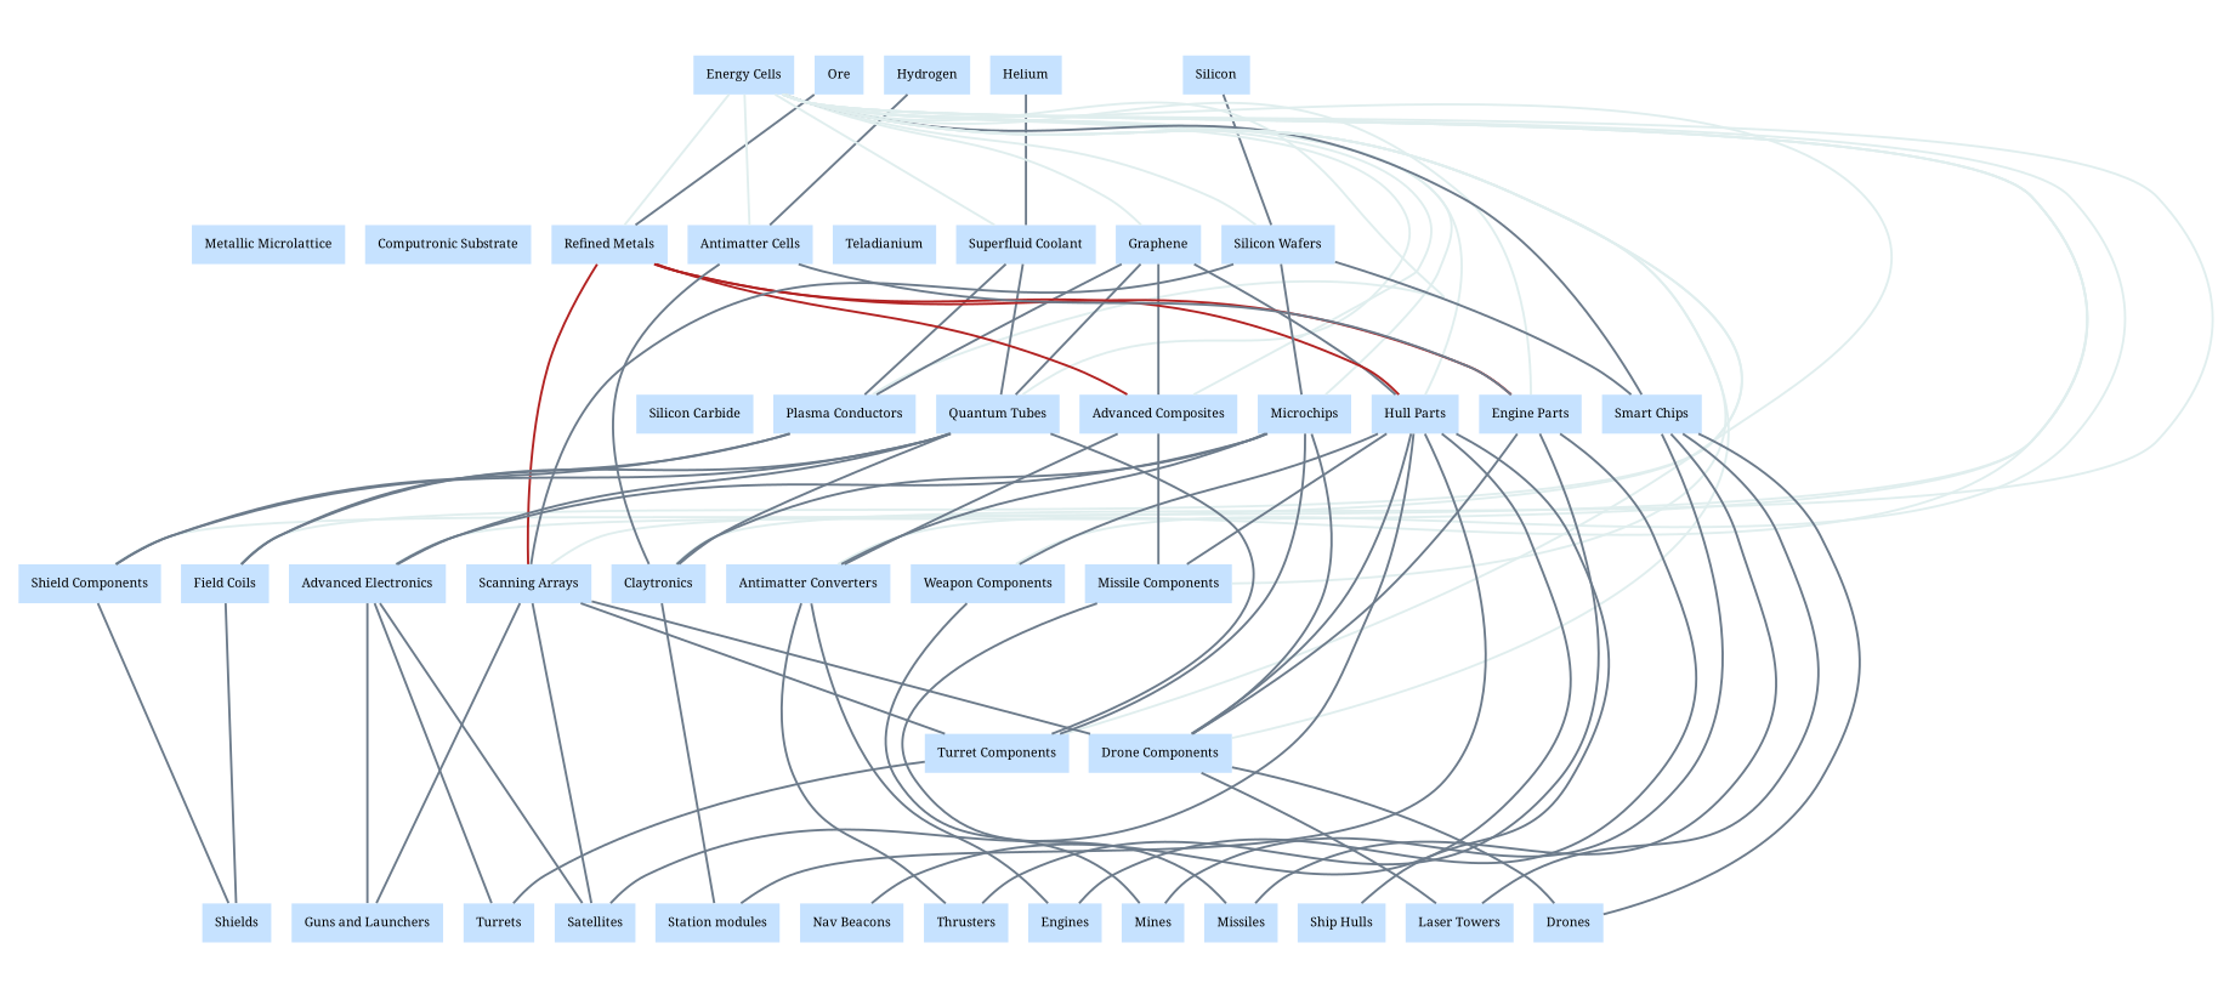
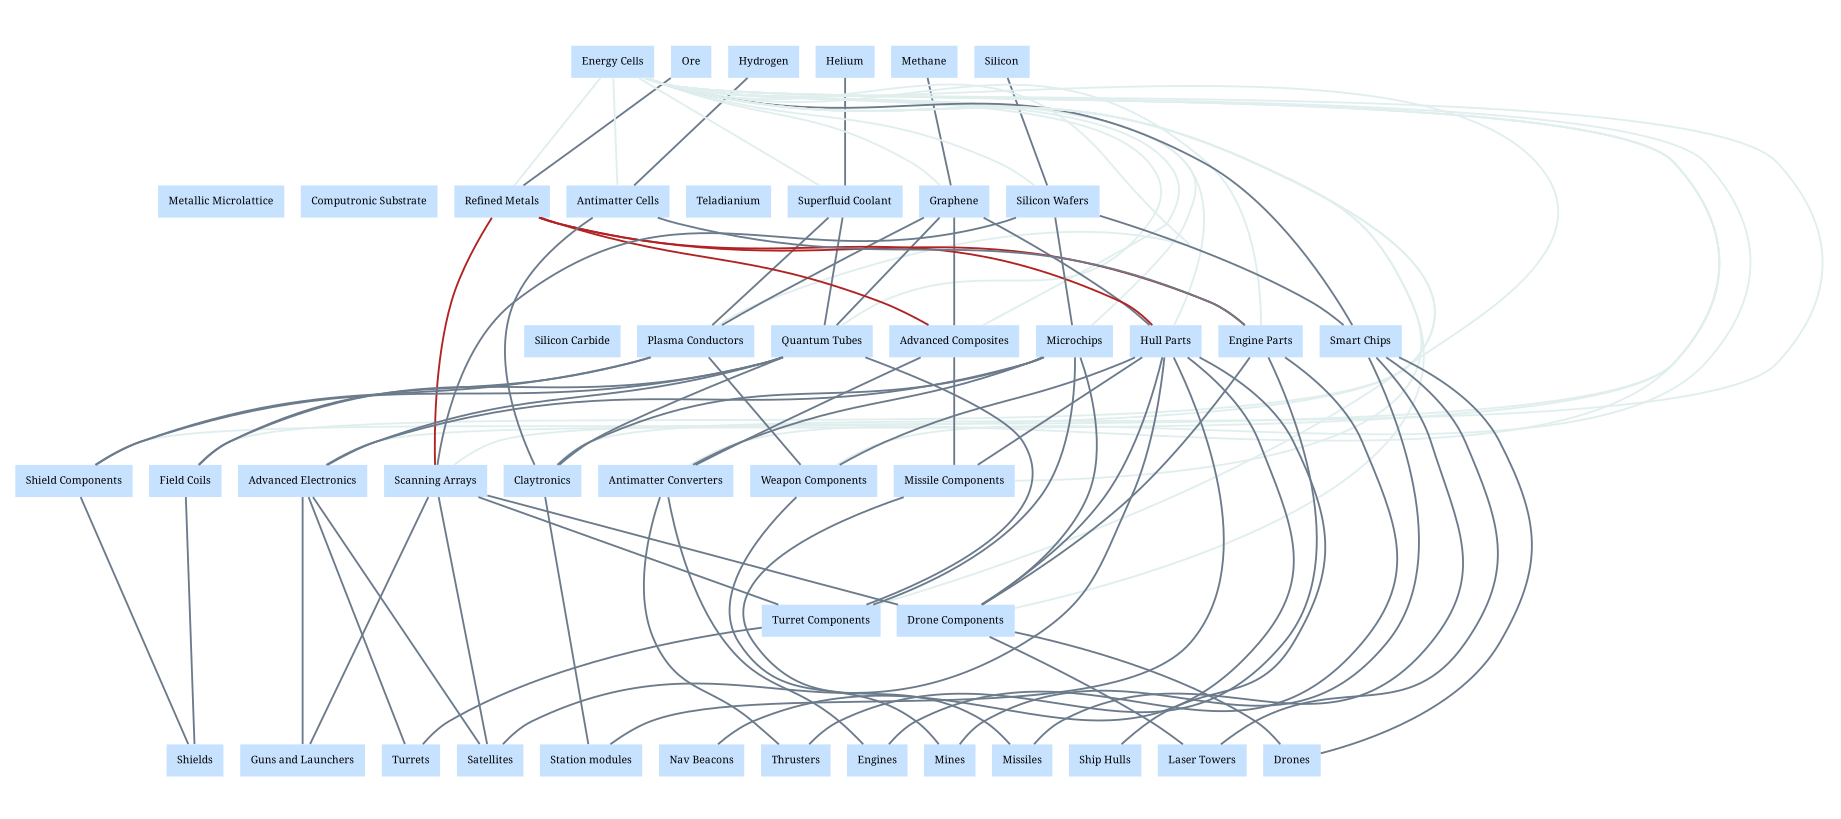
  graph {
    compound=true
    fontname="Noto Serif"
    nodesep=0.3
    ranksep=2
    node [color=slategray1 colour=lightsteelblue2 fontname="Noto Serif" margin=0.2 penwidth=0 shape=box style=filled]
    edge [color=slategray4 constraint=true fontname="Noto Serif" penwidth=2.5]
    Helium
+   Methane
    Ore
    Hydrogen
    Silicon
    "Energy Cells"
    "Superfluid Coolant"
    Graphene
    "Refined Metals"
    Teladianium
    "Antimatter Cells"
    "Silicon Wafers"
    "Computronic Substrate"
    "Metallic Microlattice"
    "Plasma Conductors"
    "Quantum Tubes"
    "Advanced Composites"
    "Hull Parts"
    "Engine Parts"
    Microchips
    "Smart Chips"
    "Silicon Carbide"
    "Drone Components"
    "Turret Components"
    "Missile Components"
    "Field Coils"
    "Shield Components"
    "Antimatter Converters"
    "Weapon Components"
    "Scanning Arrays" [colour=orange1]
    Claytronics
    "Advanced Electronics"
    "Ship Hulls"
    "Nav Beacons"
    Missiles
    "Station modules" [colour=hotpink1]
    Engines [colour=hotpink1]
    Thrusters [colour=hotpink1]
    Mines
    Drones
    "Laser Towers"
    Shields [colour=hotpink1]
    Turrets [colour=hotpink1]
    "Guns and Launchers" [colour=hotpink1]
    Satellites
    subgraph sub_1 {
      cluster=true
      label=Harvested
      Helium
+     Methane
      Ore
      Hydrogen
      Silicon
      "Energy Cells"
    }
    subgraph sub_2 {
      cluster=true
      label=Refined
      "Superfluid Coolant"
      Graphene
      "Refined Metals"
      Teladianium
      "Antimatter Cells"
      "Silicon Wafers"
      "Computronic Substrate"
      "Metallic Microlattice"
    }
    subgraph sub_3 {
      cluster=true
      label=Advanced
      "Plasma Conductors"
      "Quantum Tubes"
      "Advanced Composites"
      "Hull Parts"
      "Engine Parts"
      Microchips
      "Smart Chips"
      "Silicon Carbide"
    }
    subgraph sub_4 {
      cluster=true
      label=Components
      "Drone Components"
      "Turret Components"
      "Missile Components"
      "Field Coils"
      "Shield Components"
      "Antimatter Converters"
      "Weapon Components"
      "Scanning Arrays"
      Claytronics
      "Advanced Electronics"
    }
    subgraph sub_5 {
      cluster=true
      label=Equipment
      "Ship Hulls"
      "Nav Beacons"
      Missiles
      "Station modules"
      Engines
      Thrusters
      Mines
      Drones
      "Laser Towers"
      Shields
      Turrets
      "Guns and Launchers"
      Satellites
    }
    Helium -- "Superfluid Coolant"
+   Methane -- Graphene
    Ore -- "Refined Metals"
    Hydrogen -- "Antimatter Cells"
    Silicon -- "Silicon Wafers"
    "Energy Cells" -- "Superfluid Coolant" [color=azure2 constraint=false]
    "Energy Cells" -- Graphene [color=azure2 constraint=false]
    "Energy Cells" -- "Refined Metals" [color=azure2 constraint=false]
    "Energy Cells" -- "Antimatter Cells" [color=azure2 constraint=false]
    "Energy Cells" -- "Silicon Wafers" [color=azure2 constraint=false]
    "Energy Cells" -- "Plasma Conductors" [color=azure2 constraint=false]
    "Energy Cells" -- "Quantum Tubes" [color=azure2 constraint=false]
    "Energy Cells" -- "Advanced Composites" [color=azure2 constraint=false]
    "Energy Cells" -- "Hull Parts" [color=azure2 constraint=false]
    "Energy Cells" -- "Engine Parts" [color=azure2 constraint=false]
    "Energy Cells" -- Microchips [color=azure2 constraint=false]
    "Energy Cells" -- "Smart Chips" [constraint=false]
    "Energy Cells" -- "Drone Components" [color=azure2 constraint=false]
    "Energy Cells" -- "Turret Components" [color=azure2 constraint=false]
    "Energy Cells" -- "Missile Components" [color=azure2 constraint=false]
    "Energy Cells" -- "Field Coils" [color=azure2 constraint=false]
    "Energy Cells" -- "Shield Components" [color=azure2 constraint=false]
    "Energy Cells" -- "Antimatter Converters" [color=azure2 constraint=false]
    "Energy Cells" -- "Weapon Components" [color=azure2 constraint=false]
    "Energy Cells" -- "Scanning Arrays" [color=azure2 constraint=false]
    "Energy Cells" -- Claytronics [color=azure2 constraint=false]
    "Energy Cells" -- "Advanced Electronics" [color=azure2 constraint=false]
    "Superfluid Coolant" -- "Plasma Conductors"
    "Superfluid Coolant" -- "Quantum Tubes"
    Graphene -- "Plasma Conductors"
    Graphene -- "Quantum Tubes"
    Graphene -- "Advanced Composites"
    Graphene -- "Hull Parts"
    "Refined Metals" -- "Advanced Composites" [color=firebrick]
    "Refined Metals" -- "Hull Parts" [color=firebrick]
    "Refined Metals" -- "Engine Parts" [color=firebrick]
    "Refined Metals" -- "Scanning Arrays" [color=firebrick]
    "Antimatter Cells" -- "Engine Parts"
    "Antimatter Cells" -- Claytronics
    "Silicon Wafers" -- Microchips
    "Silicon Wafers" -- "Smart Chips"
    "Silicon Wafers" -- "Scanning Arrays"
    "Plasma Conductors" -- "Field Coils"
    "Plasma Conductors" -- "Shield Components"
+   "Plasma Conductors" -- "Weapon Components"
    "Quantum Tubes" -- "Turret Components"
    "Quantum Tubes" -- "Field Coils"
    "Quantum Tubes" -- "Shield Components"
    "Quantum Tubes" -- Claytronics
    "Quantum Tubes" -- "Advanced Electronics"
    "Advanced Composites" -- "Missile Components"
    "Advanced Composites" -- "Antimatter Converters"
    "Hull Parts" -- "Drone Components"
    "Hull Parts" -- "Missile Components"
    "Hull Parts" -- "Weapon Components"
    "Hull Parts" -- "Ship Hulls"
    "Hull Parts" -- "Nav Beacons"
    "Hull Parts" -- "Station modules"
    "Hull Parts" -- Satellites
    "Engine Parts" -- "Drone Components"
    "Engine Parts" -- Engines
    "Engine Parts" -- Thrusters
    Microchips -- "Drone Components"
    Microchips -- "Turret Components"
    Microchips -- "Antimatter Converters"
    Microchips -- Claytronics
    Microchips -- "Advanced Electronics"
    "Smart Chips" -- Missiles
    "Smart Chips" -- Mines
    "Smart Chips" -- Drones
    "Smart Chips" -- "Laser Towers"
    "Drone Components" -- Drones
    "Drone Components" -- "Laser Towers"
    "Turret Components" -- Turrets
    "Missile Components" -- Missiles
    "Field Coils" -- Shields
    "Shield Components" -- Shields
    "Antimatter Converters" -- Engines
    "Antimatter Converters" -- Thrusters
    "Weapon Components" -- Mines
    "Scanning Arrays" -- "Drone Components"
    "Scanning Arrays" -- "Turret Components"
    "Scanning Arrays" -- "Guns and Launchers"
    "Scanning Arrays" -- Satellites
    Claytronics -- "Station modules"
    "Advanced Electronics" -- Turrets
    "Advanced Electronics" -- "Guns and Launchers"
    "Advanced Electronics" -- Satellites
  }
